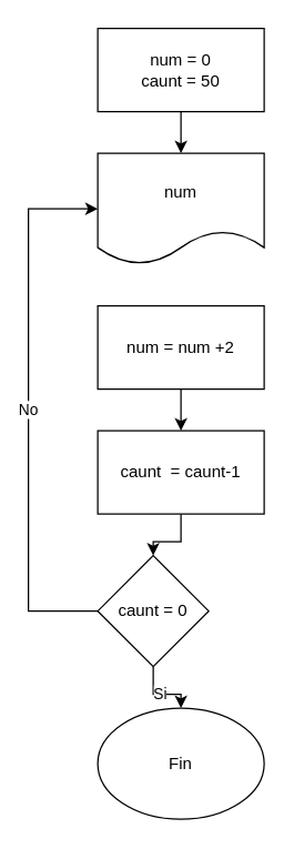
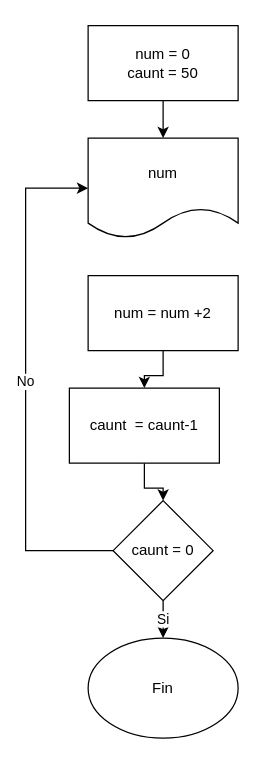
  <mxCell id="0" />
  <mxCell id="1" parent="0" />
  <mxCell id="2" value="" style="edgeStyle=orthogonalEdgeStyle;rounded=0;orthogonalLoop=1;jettySize=auto;html=1;" edge="1" parent="1" source="3" target="6"><mxGeometry relative="1" as="geometry" /></mxCell>
  <mxCell id="3" value="num = 0&lt;br&gt;caunt = 50" style="rounded=0;whiteSpace=wrap;html=1;" vertex="1" parent="1"><mxGeometry x="70" y="20" width="120" height="60" as="geometry" /></mxCell>
  <mxCell id="4" value="" style="edgeStyle=orthogonalEdgeStyle;rounded=0;orthogonalLoop=1;jettySize=auto;html=1;" edge="1" parent="1" source="5" target="8"><mxGeometry relative="1" as="geometry" /></mxCell>
  <mxCell id="5" value="num = num +2" style="rounded=0;whiteSpace=wrap;html=1;" vertex="1" parent="1"><mxGeometry x="70" y="220" width="120" height="60" as="geometry" /></mxCell>
  <mxCell id="6" value="num" style="shape=document;whiteSpace=wrap;html=1;boundedLbl=1;" vertex="1" parent="1"><mxGeometry x="70" y="110" width="120" height="80" as="geometry" /></mxCell>
  <mxCell id="7" value="" style="edgeStyle=orthogonalEdgeStyle;rounded=0;orthogonalLoop=1;jettySize=auto;html=1;" edge="1" parent="1" source="8" target="11"><mxGeometry relative="1" as="geometry" /></mxCell>
- <mxCell id="8" value="caunt&amp;nbsp; = caunt-1" style="rounded=0;whiteSpace=wrap;html=1;" vertex="1" parent="1"><mxGeometry x="70" y="310" width="120" height="60" as="geometry" /></mxCell>
+ <mxCell id="8" value="caunt&amp;nbsp; = caunt-1" style="rounded=0;whiteSpace=wrap;html=1;" vertex="1" parent="1"><mxGeometry x="55" y="310" width="120" height="60" as="geometry" /></mxCell>
  <mxCell id="9" value="Si" style="edgeStyle=orthogonalEdgeStyle;rounded=0;orthogonalLoop=1;jettySize=auto;html=1;" edge="1" parent="1" source="11" target="12"><mxGeometry relative="1" as="geometry" /></mxCell>
  <mxCell id="10" value="No" style="edgeStyle=orthogonalEdgeStyle;rounded=0;orthogonalLoop=1;jettySize=auto;html=1;entryX=0;entryY=0.5;entryDx=0;entryDy=0;" edge="1" parent="1" source="11" target="6"><mxGeometry relative="1" as="geometry"><mxPoint x="-10" y="140" as="targetPoint" /><Array as="points"><mxPoint x="20" y="440" /><mxPoint x="20" y="150" /></Array></mxGeometry></mxCell>
- <mxCell id="11" value="caunt = 0" style="rhombus;whiteSpace=wrap;html=1;" vertex="1" parent="1"><mxGeometry x="70" y="400" width="80" height="80" as="geometry" /></mxCell>
+ <mxCell id="11" value="caunt = 0" style="rhombus;whiteSpace=wrap;html=1;" vertex="1" parent="1"><mxGeometry x="90" y="400" width="80" height="80" as="geometry" /></mxCell>
  <mxCell id="12" value="Fin" style="ellipse;whiteSpace=wrap;html=1;" vertex="1" parent="1"><mxGeometry x="70" y="510" width="120" height="80" as="geometry" /></mxCell>
